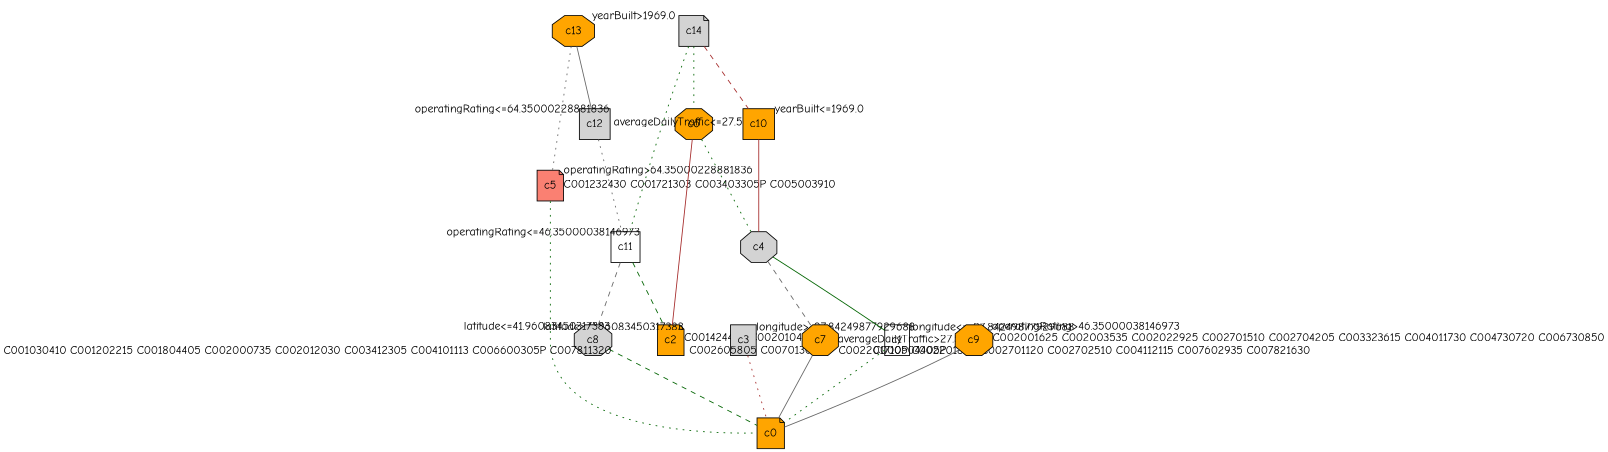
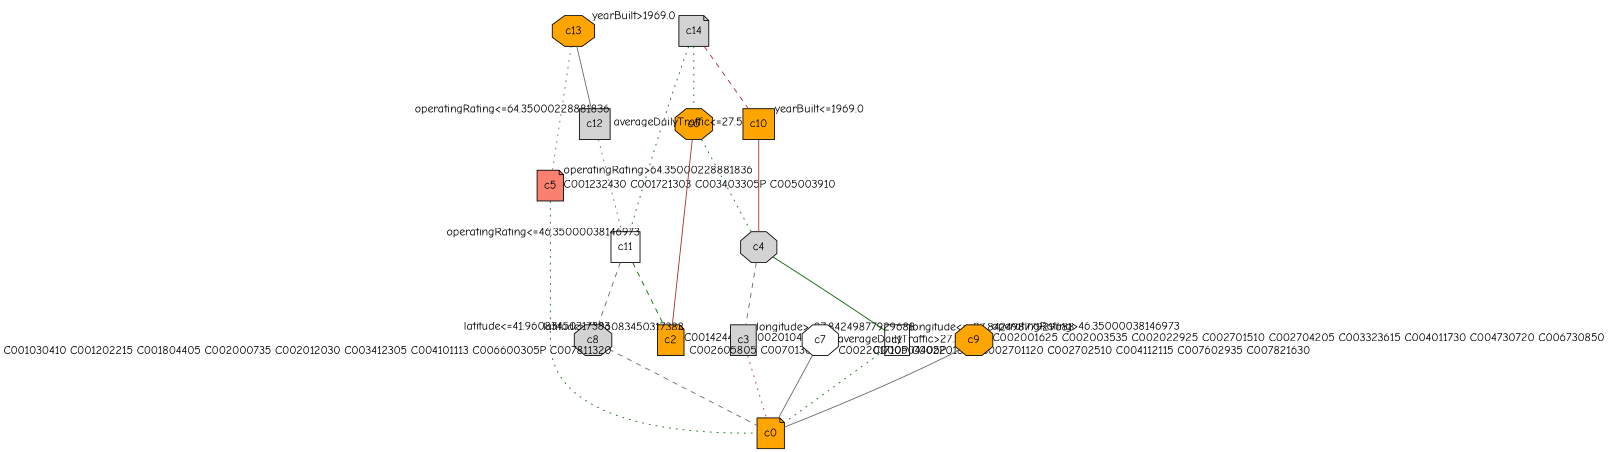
  digraph {
    fontname="Comic Neue"
    node [fillcolor=orange fontname="Comic Neue" shape=octagon style=filled]
    edge [color=transparent dir=none fontname="Comic Neue" labeldistance=1.5 minlen=2]
    c1 [fillcolor=white shape=box width=.25]
    c0 [shape=note width=.25]
    c2 [shape=note width=.25]
    c3 [fillcolor=lightgrey shape=box width=.25]
    c4 [fillcolor=lightgrey width=.25]
    c5 [fillcolor=salmon shape=note width=.25]
    c6 [width=.25]
-   c7 [width=.25]
+   c7 [fillcolor=white width=.25]
    c8 [fillcolor=lightgrey width=.25]
    c9 [width=.25]
    c10 [shape=box width=.25]
    c11 [fillcolor=white shape=box width=.25]
    c12 [fillcolor=lightgrey shape=box width=.25]
    c13 [width=.25]
    c14 [fillcolor=lightgrey shape=note width=.25]
    c1 -> c1 [headlabel=C000504405P labelangle=270]
    c1 -> c1 [labelangle=90 taillabel="longitude<=-97.84249877929688"]
    c1 -> c0 [color=darkgreen style=dotted]
    c2 -> c2 [headlabel="C001424430 C002010420" labelangle=270]
    c2 -> c2 [labelangle=90 taillabel="latitude>41.96083450317383"]
    c3 -> c0 [color=brown style=dotted]
    c3 -> c3 [headlabel="C002605805 C007013015" labelangle=270]
    c3 -> c3 [labelangle=90 taillabel="longitude>-97.84249877929688"]
    c4 -> c1 [color=darkgreen style=solid]
-   c4 -> c7 [color=gray40 style=dashed]
+   c4 -> c3 [color=gray40 style=dashed]
    c5 -> c0 [color=darkgreen style=dotted]
    c5 -> c5 [headlabel="C001232430 C001721303 C003403305P C005003910" labelangle=270]
    c5 -> c5 [labelangle=90 taillabel="operatingRating>64.35000228881836"]
    c6 -> c2 [color=brown style=solid]
    c6 -> c4 [color=darkgreen style=dotted]
    c6 -> c6 [labelangle=90 taillabel="averageDailyTraffic<=27.5"]
    c7 -> c0 [color=gray40 style=solid]
    c7 -> c7 [headlabel="C002201710P C002201805 C002701120 C002702510 C004112115 C007602935 C007821630" labelangle=270]
    c7 -> c7 [labelangle=90 taillabel="averageDailyTraffic>27.5"]
-   c8 -> c0 [color=darkgreen style=dashed]
+   c8 -> c0 [color=gray40 style=dashed]
    c8 -> c8 [headlabel="C001030410 C001202215 C001804405 C002000735 C002012030 C003412305 C004101113 C006600305P C007811320" labelangle=270]
    c8 -> c8 [labelangle=90 taillabel="latitude<=41.96083450317383"]
    c9 -> c0 [color=gray40 style=solid]
    c9 -> c9 [headlabel="C002001625 C002003535 C002022925 C002701510 C002704205 C003323615 C004011730 C004730720 C006730850" labelangle=270]
    c9 -> c9 [labelangle=90 taillabel="operatingRating>46.35000038146973"]
    c10 -> c4 [color=brown style=solid]
    c10 -> c10 [labelangle=90 taillabel="yearBuilt<=1969.0"]
    c11 -> c2 [color=darkgreen style=dashed]
    c11 -> c8 [color=gray40 style=dashed]
    c11 -> c11 [labelangle=90 taillabel="operatingRating<=46.35000038146973"]
    c12 -> c11 [color=gray40 style=dotted]
    c12 -> c12 [labelangle=90 taillabel="operatingRating<=64.35000228881836"]
    c13 -> c5 [color=gray40 style=dotted]
    c13 -> c12 [color=gray40 style=solid]
    c13 -> c13 [labelangle=90 taillabel="yearBuilt>1969.0"]
    c14 -> c6 [color=darkgreen style=dotted]
    c14 -> c10 [color=brown style=dashed]
    c14 -> c11 [color=darkgreen style=dotted]
  }
